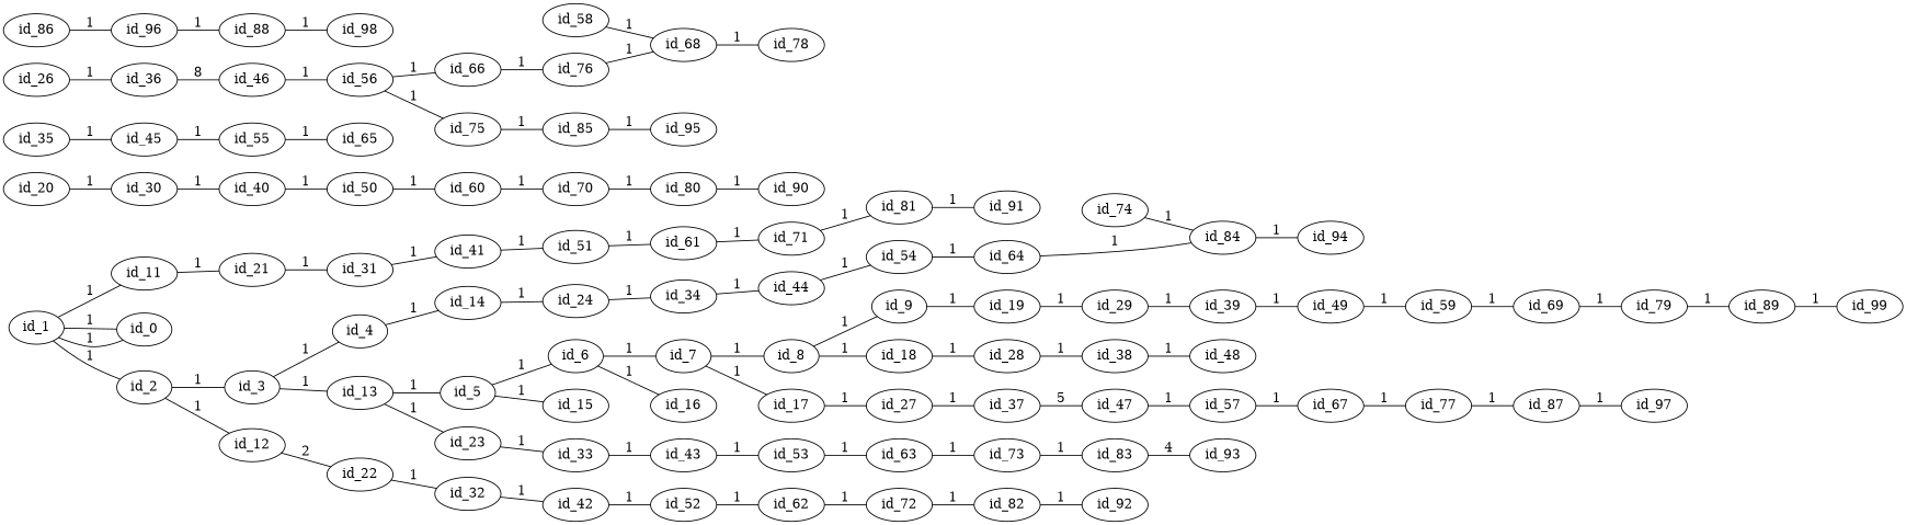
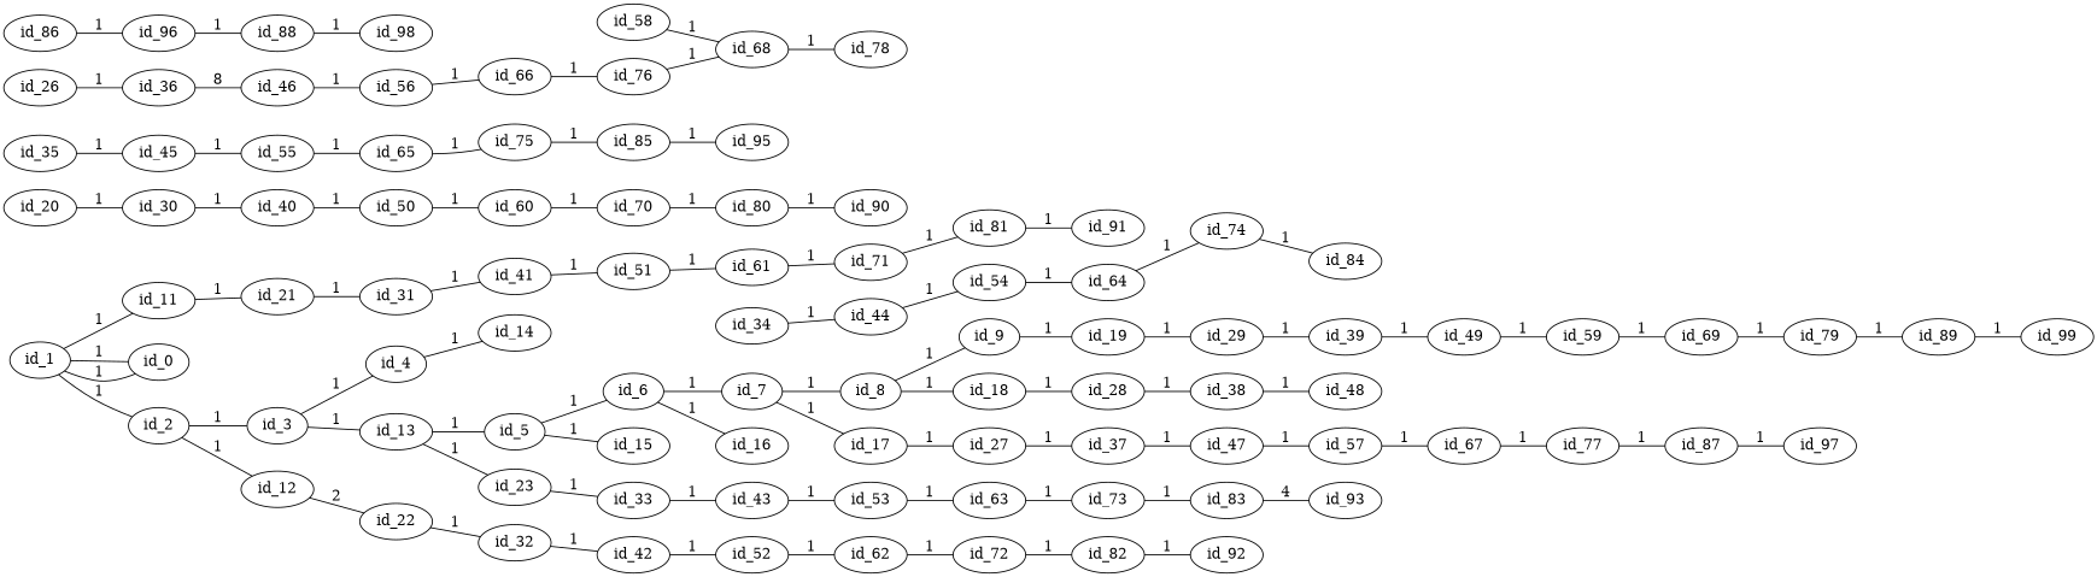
  graph {
    rankdir=LR
    id_11
    id_21
    id_31
    id_20
    id_30
    id_3
    id_4
    id_13
    id_14
    id_5
    id_23
    id_12
    id_22
    id_32
    id_41
    id_40
    id_6
    id_15
-   id_24
    id_33
    id_42
    id_51
    id_50
    id_7
    id_16
    id_34
    id_43
    id_52
    id_61
    id_60
    id_8
    id_17
    id_44
    id_53
    id_62
    id_71
    id_70
    id_9
    id_18
    id_27
    id_26
    id_36
    id_35
    id_45
    id_54
    id_63
    id_72
    id_81
    id_80
    id_19
    id_28
    id_37
    id_46
    id_55
    id_64
    id_73
    id_82
    id_91
    id_90
    id_29
    id_38
    id_47
    id_56
    id_65
    id_74
    id_83
    id_92
    id_39
    id_48
    id_57
    id_66
    id_75
    id_84
    id_93
    id_49
    id_67
    id_76
    id_85
-   id_94
    id_59
    id_58
    id_68
    id_77
    id_95
    id_69
    id_78
    id_87
    id_86
    id_96
    id_79
    id_97
    id_88
    id_89
    id_98
    id_99
    id_1
    id_0
    id_2
    id_11 -- id_21 [label=1]
    id_21 -- id_31 [label=1]
    id_31 -- id_41 [label=1]
    id_20 -- id_30 [label=1]
    id_30 -- id_40 [label=1]
    id_3 -- id_4 [label=1]
    id_3 -- id_13 [label=1]
    id_4 -- id_14 [label=1]
    id_13 -- id_5 [label=1]
    id_13 -- id_23 [label=1]
-   id_14 -- id_24 [label=1]
    id_5 -- id_6 [label=1]
    id_5 -- id_15 [label=1]
    id_23 -- id_33 [label=1]
    id_12 -- id_22 [label=2]
    id_22 -- id_32 [label=1]
    id_32 -- id_42 [label=1]
    id_41 -- id_51 [label=1]
    id_40 -- id_50 [label=1]
    id_6 -- id_7 [label=1]
    id_6 -- id_16 [label=1]
-   id_24 -- id_34 [label=1]
    id_33 -- id_43 [label=1]
    id_42 -- id_52 [label=1]
    id_51 -- id_61 [label=1]
    id_50 -- id_60 [label=1]
    id_7 -- id_8 [label=1]
    id_7 -- id_17 [label=1]
    id_34 -- id_44 [label=1]
    id_43 -- id_53 [label=1]
    id_52 -- id_62 [label=1]
    id_61 -- id_71 [label=1]
    id_60 -- id_70 [label=1]
    id_8 -- id_9 [label=1]
    id_8 -- id_18 [label=1]
    id_17 -- id_27 [label=1]
    id_44 -- id_54 [label=1]
    id_53 -- id_63 [label=1]
    id_62 -- id_72 [label=1]
    id_71 -- id_81 [label=1]
    id_70 -- id_80 [label=1]
    id_9 -- id_19 [label=1]
    id_18 -- id_28 [label=1]
    id_27 -- id_37 [label=1]
    id_26 -- id_36 [label=1]
    id_36 -- id_46 [label=8]
    id_35 -- id_45 [label=1]
    id_45 -- id_55 [label=1]
    id_54 -- id_64 [label=1]
    id_63 -- id_73 [label=1]
    id_72 -- id_82 [label=1]
    id_81 -- id_91 [label=1]
    id_80 -- id_90 [label=1]
    id_19 -- id_29 [label=1]
    id_28 -- id_38 [label=1]
-   id_37 -- id_47 [label=5]
+   id_37 -- id_47 [label=1]
    id_46 -- id_56 [label=1]
    id_55 -- id_65 [label=1]
-   id_64 -- id_84 [label=1]
+   id_64 -- id_74 [label=1]
    id_73 -- id_83 [label=1]
    id_82 -- id_92 [label=1]
    id_29 -- id_39 [label=1]
    id_38 -- id_48 [label=1]
    id_47 -- id_57 [label=1]
    id_56 -- id_66 [label=1]
-   id_56 -- id_75 [label=1]
+   id_65 -- id_75 [label=1]
    id_74 -- id_84 [label=1]
    id_83 -- id_93 [label=4]
    id_39 -- id_49 [label=1]
    id_57 -- id_67 [label=1]
    id_66 -- id_76 [label=1]
    id_75 -- id_85 [label=1]
-   id_84 -- id_94 [label=1]
    id_49 -- id_59 [label=1]
    id_67 -- id_77 [label=1]
    id_76 -- id_68 [label=1]
    id_85 -- id_95 [label=1]
    id_59 -- id_69 [label=1]
    id_58 -- id_68 [label=1]
    id_68 -- id_78 [label=1]
    id_77 -- id_87 [label=1]
    id_69 -- id_79 [label=1]
    id_87 -- id_97 [label=1]
    id_86 -- id_96 [label=1]
    id_96 -- id_88 [label=1]
    id_79 -- id_89 [label=1]
    id_88 -- id_98 [label=1]
    id_89 -- id_99 [label=1]
    id_1 -- id_11 [label=1]
    id_1 -- id_0 [label=1]
    id_1 -- id_0 [label=1]
    id_1 -- id_2 [label=1]
    id_2 -- id_3 [label=1]
    id_2 -- id_12 [label=1]
  }
